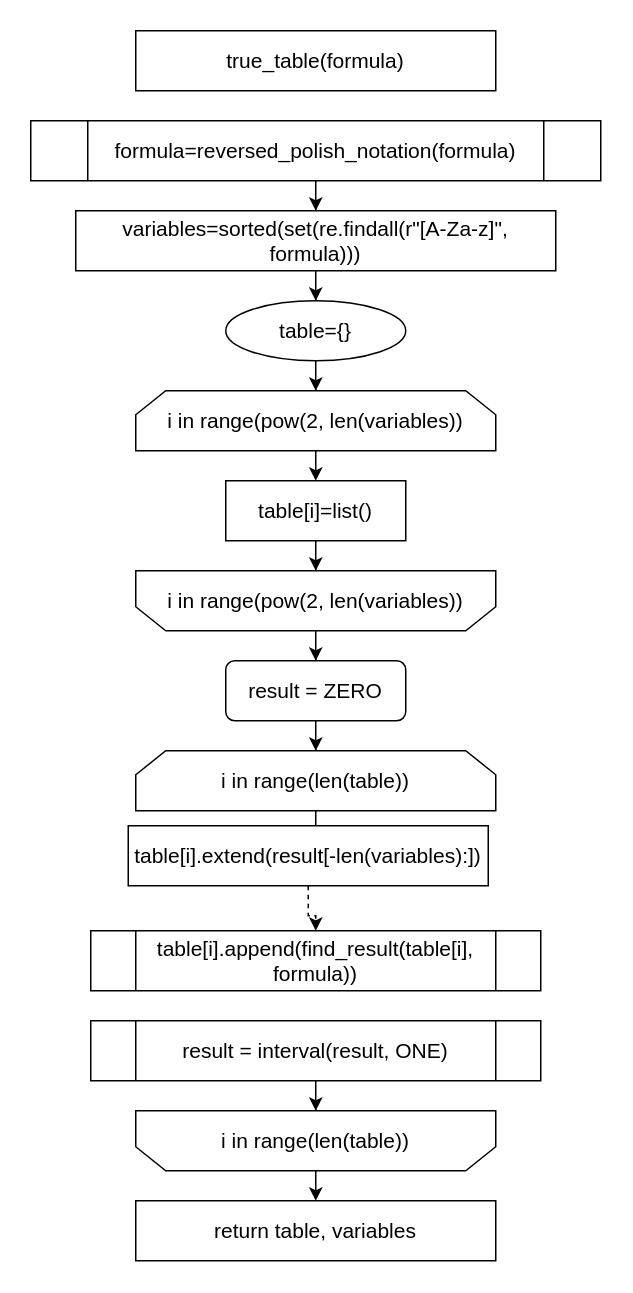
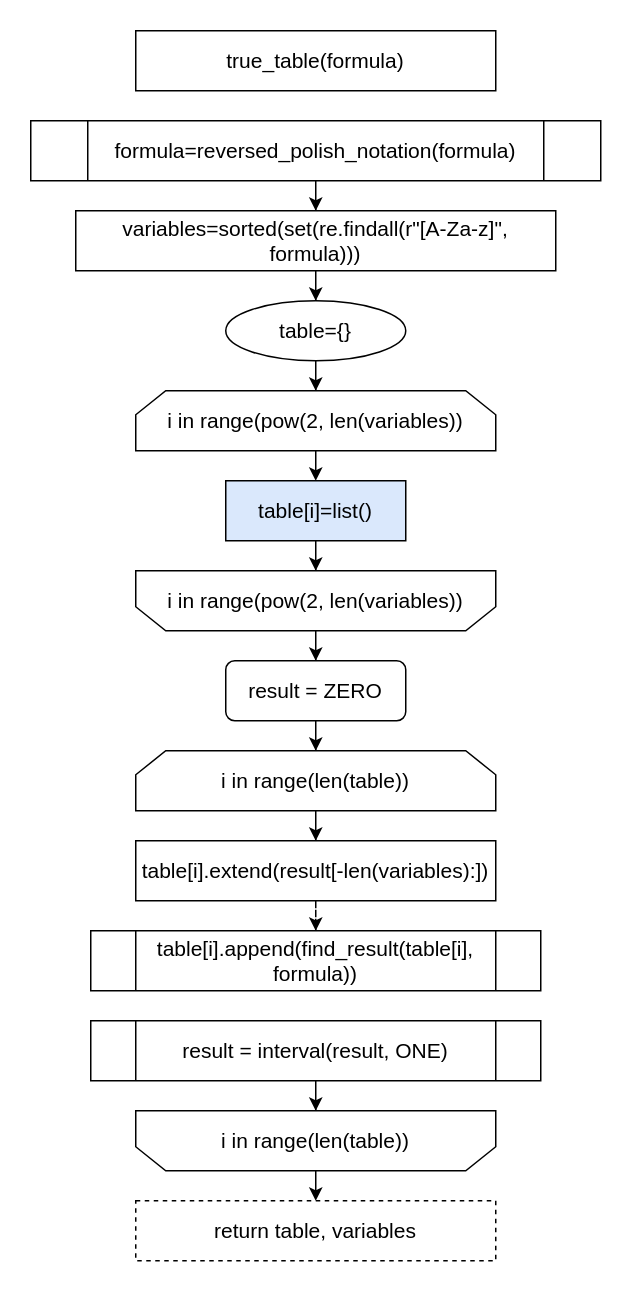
  <mxCell id="0" />
  <mxCell id="1" parent="0" />
  <mxCell id="2" value="&lt;font style=&quot;font-size: 14px;&quot;&gt;true_table(formula)&lt;/font&gt;" style="whiteSpace=wrap;html=1;arcSize=0;strokeWidth=1;rounded=0;" parent="1" vertex="1"><mxGeometry x="90" y="20" width="240" height="40" as="geometry" /></mxCell>
  <mxCell id="3" style="edgeStyle=orthogonalEdgeStyle;rounded=0;orthogonalLoop=1;jettySize=auto;html=1;entryX=0.5;entryY=0;entryDx=0;entryDy=0;" parent="1" source="4" target="6" edge="1"><mxGeometry relative="1" as="geometry" /></mxCell>
  <mxCell id="4" value="formula=reversed_polish_notation(formula)" style="shape=process;whiteSpace=wrap;html=1;backgroundOutline=1;fontSize=14;" parent="1" vertex="1"><mxGeometry x="20" y="80" width="380" height="40" as="geometry" /></mxCell>
  <mxCell id="5" style="edgeStyle=orthogonalEdgeStyle;rounded=0;orthogonalLoop=1;jettySize=auto;html=1;entryX=0.5;entryY=0;entryDx=0;entryDy=0;" parent="1" source="6" target="8" edge="1"><mxGeometry relative="1" as="geometry" /></mxCell>
  <mxCell id="6" value="variables=sorted(set(re.findall(r&quot;[A-Za-z]&quot;, formula)))" style="rounded=0;whiteSpace=wrap;html=1;fontSize=14;" parent="1" vertex="1"><mxGeometry x="50" y="140" width="320" height="40" as="geometry" /></mxCell>
  <mxCell id="7" style="edgeStyle=orthogonalEdgeStyle;rounded=0;orthogonalLoop=1;jettySize=auto;html=1;entryX=0.5;entryY=0;entryDx=0;entryDy=0;" parent="1" source="8" target="10" edge="1"><mxGeometry relative="1" as="geometry" /></mxCell>
  <mxCell id="8" value="table={}" style="ellipse;whiteSpace=wrap;html=1;fontSize=14;" parent="1" vertex="1"><mxGeometry x="150" y="200" width="120" height="40" as="geometry" /></mxCell>
  <mxCell id="9" style="edgeStyle=orthogonalEdgeStyle;rounded=0;orthogonalLoop=1;jettySize=auto;html=1;exitX=0.5;exitY=1;exitDx=0;exitDy=0;entryX=0.5;entryY=0;entryDx=0;entryDy=0;" edge="1" parent="1" source="10" target="12"><mxGeometry relative="1" as="geometry" /></mxCell>
  <mxCell id="10" value="&lt;font style=&quot;font-size: 14px;&quot;&gt;i in range(pow(2, len(variables))&lt;/font&gt;" style="shape=loopLimit;whiteSpace=wrap;html=1;fontFamily=Helvetica;fontSize=11;fontColor=default;labelBackgroundColor=default;" parent="1" vertex="1"><mxGeometry x="90" y="260" width="240" height="40" as="geometry" /></mxCell>
  <mxCell id="11" style="edgeStyle=orthogonalEdgeStyle;rounded=0;orthogonalLoop=1;jettySize=auto;html=1;entryX=0.5;entryY=1;entryDx=0;entryDy=0;" parent="1" source="12" target="14" edge="1"><mxGeometry relative="1" as="geometry" /></mxCell>
- <mxCell id="12" value="table[i]=list()" style="rounded=0;whiteSpace=wrap;html=1;fontSize=14;" parent="1" vertex="1"><mxGeometry x="150" y="320" width="120" height="40" as="geometry" /></mxCell>
+ <mxCell id="12" value="table[i]=list()" style="rounded=0;whiteSpace=wrap;html=1;fontSize=14;fillColor=#dae8fc;" parent="1" vertex="1"><mxGeometry x="150" y="320" width="120" height="40" as="geometry" /></mxCell>
  <mxCell id="13" style="edgeStyle=orthogonalEdgeStyle;rounded=0;orthogonalLoop=1;jettySize=auto;html=1;entryX=0.5;entryY=0;entryDx=0;entryDy=0;" parent="1" source="14" target="16" edge="1"><mxGeometry relative="1" as="geometry" /></mxCell>
  <mxCell id="14" value="i in range(pow(2, len(variables))" style="shape=loopLimit;whiteSpace=wrap;html=1;fontFamily=Helvetica;fontSize=14;fontColor=default;labelBackgroundColor=default;direction=west;" parent="1" vertex="1"><mxGeometry x="90" y="380" width="240" height="40" as="geometry" /></mxCell>
  <mxCell id="15" style="edgeStyle=orthogonalEdgeStyle;rounded=0;orthogonalLoop=1;jettySize=auto;html=1;entryX=0.5;entryY=0;entryDx=0;entryDy=0;" parent="1" source="16" target="18" edge="1"><mxGeometry relative="1" as="geometry" /></mxCell>
  <mxCell id="16" value="result = ZERO" style="whiteSpace=wrap;html=1;fontSize=14;rounded=1;" parent="1" vertex="1"><mxGeometry x="150" y="440" width="120" height="40" as="geometry" /></mxCell>
  <mxCell id="17" style="edgeStyle=orthogonalEdgeStyle;rounded=0;orthogonalLoop=1;jettySize=auto;html=1;entryX=0.5;entryY=0;entryDx=0;entryDy=0;" parent="1" source="18" target="23" edge="1"><mxGeometry relative="1" as="geometry" /></mxCell>
  <mxCell id="18" value="&lt;font style=&quot;font-size: 14px;&quot;&gt;i in range(len(table))&lt;/font&gt;" style="shape=loopLimit;whiteSpace=wrap;html=1;fontFamily=Helvetica;fontSize=11;fontColor=default;labelBackgroundColor=default;" parent="1" vertex="1"><mxGeometry x="90" y="500" width="240" height="40" as="geometry" /></mxCell>
  <mxCell id="19" value="table[i].append(find_result(table[i], formula))" style="shape=process;whiteSpace=wrap;html=1;backgroundOutline=1;fontSize=14;" parent="1" vertex="1"><mxGeometry x="60" y="620" width="300" height="40" as="geometry" /></mxCell>
  <mxCell id="20" style="edgeStyle=orthogonalEdgeStyle;rounded=0;orthogonalLoop=1;jettySize=auto;html=1;entryX=0.5;entryY=1;entryDx=0;entryDy=0;" parent="1" source="21" target="25" edge="1"><mxGeometry relative="1" as="geometry" /></mxCell>
  <mxCell id="21" value="result = interval(result, ONE)" style="shape=process;whiteSpace=wrap;html=1;backgroundOutline=1;fontSize=14;" parent="1" vertex="1"><mxGeometry x="60" y="680" width="300" height="40" as="geometry" /></mxCell>
  <mxCell id="22" style="edgeStyle=orthogonalEdgeStyle;rounded=0;orthogonalLoop=1;jettySize=auto;html=1;entryX=0.5;entryY=0;entryDx=0;entryDy=0;dashed=1;" parent="1" source="23" target="19" edge="1"><mxGeometry relative="1" as="geometry" /></mxCell>
- <mxCell id="23" value="table[i].extend(result[-len(variables):])" style="rounded=0;whiteSpace=wrap;html=1;fontSize=14;" parent="1" vertex="1"><mxGeometry x="85" y="550" width="240" height="40" as="geometry" /></mxCell>
+ <mxCell id="23" value="table[i].extend(result[-len(variables):])" style="rounded=0;whiteSpace=wrap;html=1;fontSize=14;" parent="1" vertex="1"><mxGeometry x="90" y="560" width="240" height="40" as="geometry" /></mxCell>
  <mxCell id="24" style="edgeStyle=orthogonalEdgeStyle;rounded=0;orthogonalLoop=1;jettySize=auto;html=1;exitX=0.5;exitY=0;exitDx=0;exitDy=0;entryX=0.5;entryY=0;entryDx=0;entryDy=0;" edge="1" parent="1" source="25" target="26"><mxGeometry relative="1" as="geometry" /></mxCell>
  <mxCell id="25" value="i in range(len(table))" style="shape=loopLimit;whiteSpace=wrap;html=1;fontFamily=Helvetica;fontSize=14;fontColor=default;labelBackgroundColor=default;direction=west;" parent="1" vertex="1"><mxGeometry x="90" y="740" width="240" height="40" as="geometry" /></mxCell>
- <mxCell id="26" value="&lt;font style=&quot;font-size: 14px;&quot;&gt;return table, variables&lt;/font&gt;" style="rounded=1;whiteSpace=wrap;html=1;arcSize=0;strokeWidth=1;" parent="1" vertex="1"><mxGeometry x="90" y="800" width="240" height="40" as="geometry" /></mxCell>
+ <mxCell id="26" value="&lt;font style=&quot;font-size: 14px;&quot;&gt;return table, variables&lt;/font&gt;" style="rounded=1;whiteSpace=wrap;html=1;arcSize=0;strokeWidth=1;dashed=1;" parent="1" vertex="1"><mxGeometry x="90" y="800" width="240" height="40" as="geometry" /></mxCell>
